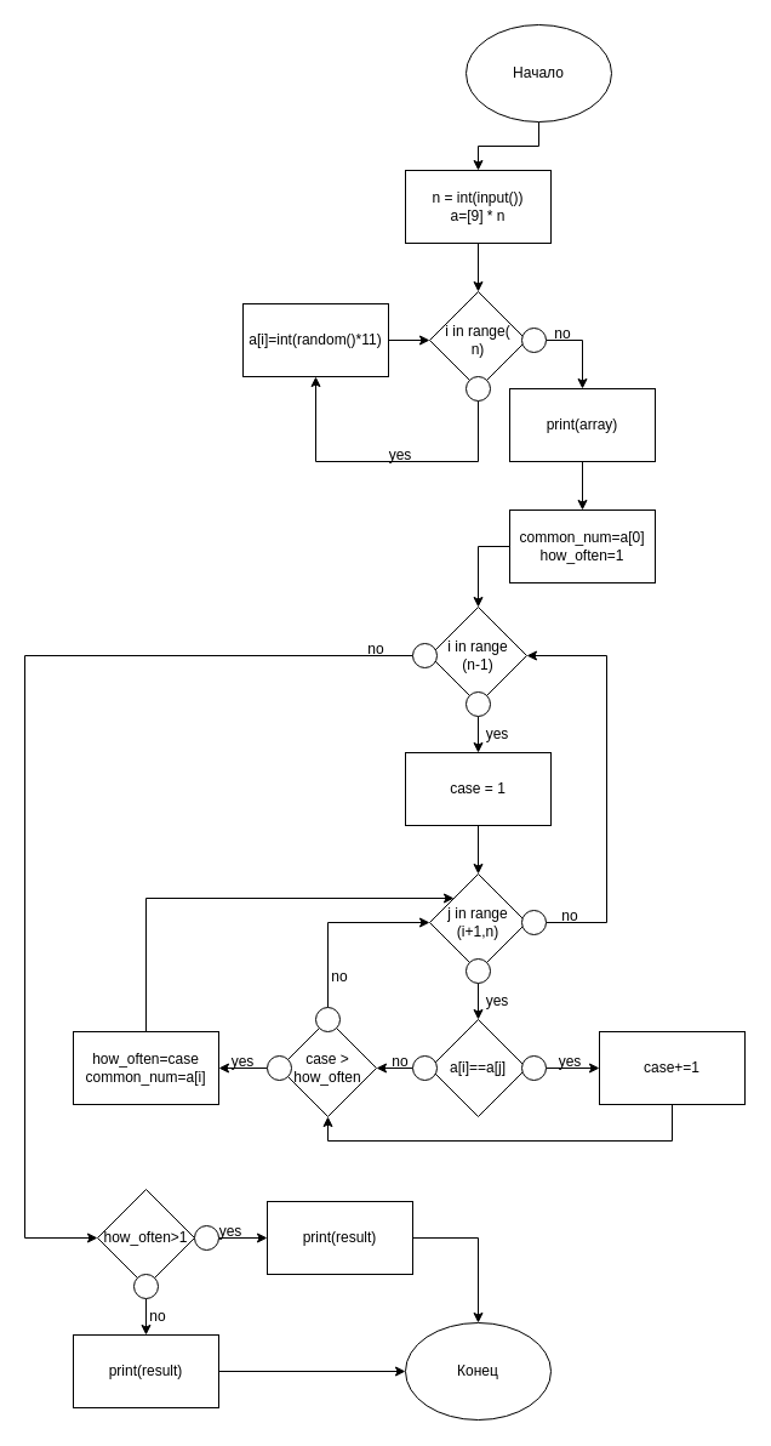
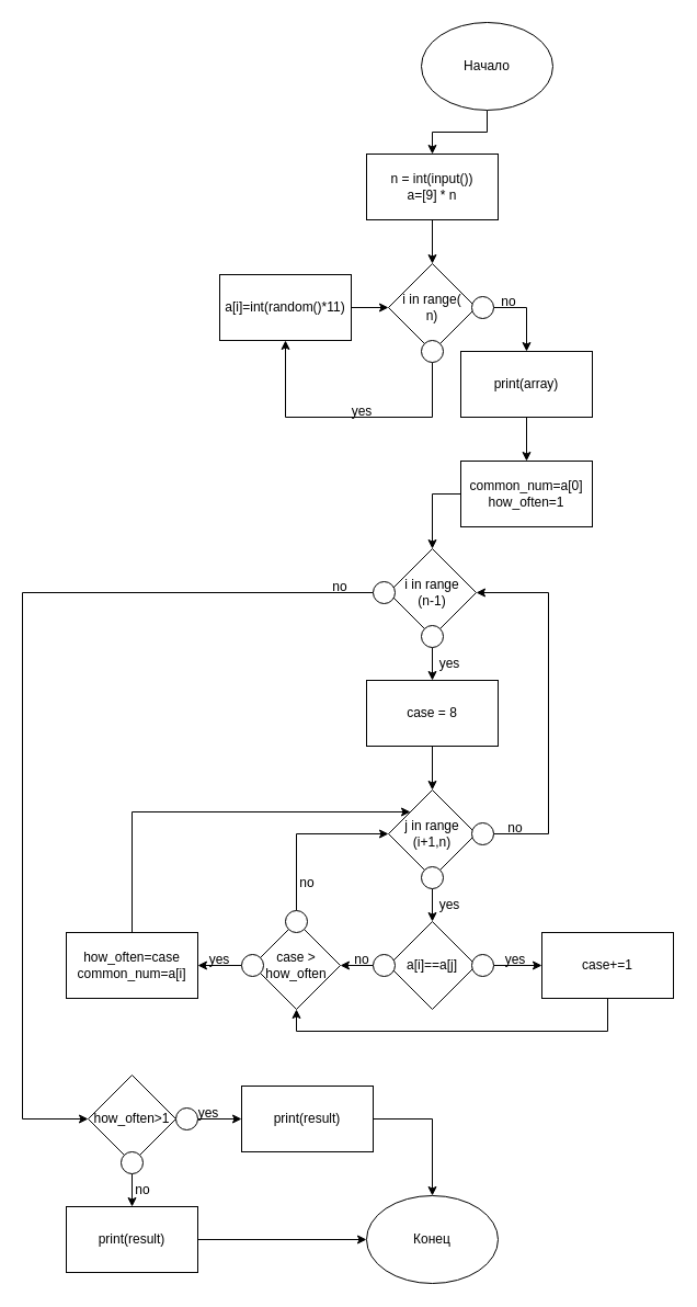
  <mxCell id="0" />
  <mxCell id="1" parent="0" />
  <mxCell id="2" value="" style="edgeStyle=orthogonalEdgeStyle;rounded=0;orthogonalLoop=1;jettySize=auto;html=1;" edge="1" parent="1" source="3" target="5"><mxGeometry relative="1" as="geometry" /></mxCell>
  <mxCell id="3" value="Начало" style="ellipse;whiteSpace=wrap;html=1;" vertex="1" parent="1"><mxGeometry x="384" y="20" width="120" height="80" as="geometry" /></mxCell>
  <mxCell id="4" value="" style="edgeStyle=orthogonalEdgeStyle;rounded=0;orthogonalLoop=1;jettySize=auto;html=1;" edge="1" parent="1" source="5" target="6"><mxGeometry relative="1" as="geometry" /></mxCell>
  <mxCell id="5" value="n = int(input())&lt;br&gt;a=[9] * n" style="rounded=0;whiteSpace=wrap;html=1;" vertex="1" parent="1"><mxGeometry x="334" y="140" width="120" height="60" as="geometry" /></mxCell>
  <mxCell id="6" value="i in range(&lt;br&gt;n)" style="rhombus;whiteSpace=wrap;html=1;" vertex="1" parent="1"><mxGeometry x="354" y="240" width="80" height="80" as="geometry" /></mxCell>
  <mxCell id="7" style="edgeStyle=orthogonalEdgeStyle;rounded=0;orthogonalLoop=1;jettySize=auto;html=1;entryX=0.5;entryY=1;entryDx=0;entryDy=0;exitX=0.5;exitY=1;exitDx=0;exitDy=0;" edge="1" parent="1" source="8" target="12"><mxGeometry relative="1" as="geometry"><Array as="points"><mxPoint x="394" y="380" /><mxPoint x="260" y="380" /></Array></mxGeometry></mxCell>
  <mxCell id="8" value="" style="ellipse;whiteSpace=wrap;html=1;aspect=fixed;" vertex="1" parent="1"><mxGeometry x="384" y="310" width="20" height="20" as="geometry" /></mxCell>
  <mxCell id="9" style="edgeStyle=orthogonalEdgeStyle;rounded=0;orthogonalLoop=1;jettySize=auto;html=1;entryX=0.5;entryY=0;entryDx=0;entryDy=0;exitX=1;exitY=0.5;exitDx=0;exitDy=0;" edge="1" parent="1" source="10" target="15"><mxGeometry relative="1" as="geometry" /></mxCell>
  <mxCell id="10" value="" style="ellipse;whiteSpace=wrap;html=1;aspect=fixed;" vertex="1" parent="1"><mxGeometry x="430" y="270" width="20" height="20" as="geometry" /></mxCell>
  <mxCell id="11" style="edgeStyle=orthogonalEdgeStyle;rounded=0;orthogonalLoop=1;jettySize=auto;html=1;entryX=0;entryY=0.5;entryDx=0;entryDy=0;" edge="1" parent="1" source="12" target="6"><mxGeometry relative="1" as="geometry" /></mxCell>
  <mxCell id="12" value="a[i]=int(random()*11)" style="rounded=0;whiteSpace=wrap;html=1;" vertex="1" parent="1"><mxGeometry x="200" y="250" width="120" height="60" as="geometry" /></mxCell>
  <mxCell id="13" value="yes" style="text;html=1;strokeColor=none;fillColor=none;align=center;verticalAlign=middle;whiteSpace=wrap;rounded=0;" vertex="1" parent="1"><mxGeometry x="300" y="360" width="60" height="30" as="geometry" /></mxCell>
  <mxCell id="14" style="edgeStyle=orthogonalEdgeStyle;rounded=0;orthogonalLoop=1;jettySize=auto;html=1;entryX=0.5;entryY=0;entryDx=0;entryDy=0;" edge="1" parent="1" source="15" target="18"><mxGeometry relative="1" as="geometry" /></mxCell>
  <mxCell id="15" value="print(array)" style="rounded=0;whiteSpace=wrap;html=1;" vertex="1" parent="1"><mxGeometry x="420" y="320" width="120" height="60" as="geometry" /></mxCell>
  <mxCell id="16" value="no" style="text;html=1;strokeColor=none;fillColor=none;align=center;verticalAlign=middle;whiteSpace=wrap;rounded=0;" vertex="1" parent="1"><mxGeometry x="434" y="260" width="60" height="30" as="geometry" /></mxCell>
  <mxCell id="17" style="edgeStyle=orthogonalEdgeStyle;rounded=0;orthogonalLoop=1;jettySize=auto;html=1;entryX=0.5;entryY=0;entryDx=0;entryDy=0;exitX=0;exitY=0.5;exitDx=0;exitDy=0;" edge="1" parent="1" source="18" target="19"><mxGeometry relative="1" as="geometry" /></mxCell>
  <mxCell id="18" value="common_num=a[0]&lt;br&gt;how_often=1" style="rounded=0;whiteSpace=wrap;html=1;" vertex="1" parent="1"><mxGeometry x="420" y="420" width="120" height="60" as="geometry" /></mxCell>
  <mxCell id="19" value="i in range&lt;br&gt;(n-1)" style="rhombus;whiteSpace=wrap;html=1;" vertex="1" parent="1"><mxGeometry x="354" y="500" width="80" height="80" as="geometry" /></mxCell>
  <mxCell id="20" value="j in range&lt;br&gt;(i+1,n)" style="rhombus;whiteSpace=wrap;html=1;" vertex="1" parent="1"><mxGeometry x="354" y="720" width="80" height="80" as="geometry" /></mxCell>
  <mxCell id="21" style="edgeStyle=orthogonalEdgeStyle;rounded=0;orthogonalLoop=1;jettySize=auto;html=1;entryX=0;entryY=0.5;entryDx=0;entryDy=0;" edge="1" parent="1" source="22" target="52"><mxGeometry relative="1" as="geometry"><Array as="points"><mxPoint x="20" y="540" /><mxPoint x="20" y="1020" /></Array></mxGeometry></mxCell>
  <mxCell id="22" value="" style="ellipse;whiteSpace=wrap;html=1;aspect=fixed;" vertex="1" parent="1"><mxGeometry x="340" y="530" width="20" height="20" as="geometry" /></mxCell>
  <mxCell id="23" value="" style="edgeStyle=orthogonalEdgeStyle;rounded=0;orthogonalLoop=1;jettySize=auto;html=1;" edge="1" parent="1" source="24" target="26"><mxGeometry relative="1" as="geometry" /></mxCell>
  <mxCell id="24" value="" style="ellipse;whiteSpace=wrap;html=1;aspect=fixed;" vertex="1" parent="1"><mxGeometry x="384" y="570" width="20" height="20" as="geometry" /></mxCell>
  <mxCell id="25" value="" style="edgeStyle=orthogonalEdgeStyle;rounded=0;orthogonalLoop=1;jettySize=auto;html=1;" edge="1" parent="1" source="26" target="20"><mxGeometry relative="1" as="geometry" /></mxCell>
- <mxCell id="26" value="case = 1" style="rounded=0;whiteSpace=wrap;html=1;" vertex="1" parent="1"><mxGeometry x="334" y="620" width="120" height="60" as="geometry" /></mxCell>
+ <mxCell id="26" value="case = 8" style="rounded=0;whiteSpace=wrap;html=1;" vertex="1" parent="1"><mxGeometry x="334" y="620" width="120" height="60" as="geometry" /></mxCell>
  <mxCell id="27" style="edgeStyle=orthogonalEdgeStyle;rounded=0;orthogonalLoop=1;jettySize=auto;html=1;entryX=1;entryY=0.5;entryDx=0;entryDy=0;" edge="1" parent="1" source="28" target="19"><mxGeometry relative="1" as="geometry"><Array as="points"><mxPoint x="500" y="760" /><mxPoint x="500" y="540" /></Array></mxGeometry></mxCell>
  <mxCell id="28" value="" style="ellipse;whiteSpace=wrap;html=1;aspect=fixed;" vertex="1" parent="1"><mxGeometry x="430" y="750" width="20" height="20" as="geometry" /></mxCell>
  <mxCell id="29" value="" style="edgeStyle=orthogonalEdgeStyle;rounded=0;orthogonalLoop=1;jettySize=auto;html=1;" edge="1" parent="1" source="30" target="31"><mxGeometry relative="1" as="geometry" /></mxCell>
  <mxCell id="30" value="" style="ellipse;whiteSpace=wrap;html=1;aspect=fixed;" vertex="1" parent="1"><mxGeometry x="384" y="790" width="20" height="20" as="geometry" /></mxCell>
  <mxCell id="31" value="a[i]==a[j]" style="rhombus;whiteSpace=wrap;html=1;" vertex="1" parent="1"><mxGeometry x="354" y="840" width="80" height="80" as="geometry" /></mxCell>
  <mxCell id="32" value="yes" style="text;html=1;strokeColor=none;fillColor=none;align=center;verticalAlign=middle;whiteSpace=wrap;rounded=0;" vertex="1" parent="1"><mxGeometry x="380" y="590" width="60" height="30" as="geometry" /></mxCell>
  <mxCell id="33" value="yes" style="text;html=1;strokeColor=none;fillColor=none;align=center;verticalAlign=middle;whiteSpace=wrap;rounded=0;" vertex="1" parent="1"><mxGeometry x="380" y="810" width="60" height="30" as="geometry" /></mxCell>
  <mxCell id="34" style="edgeStyle=orthogonalEdgeStyle;rounded=0;orthogonalLoop=1;jettySize=auto;html=1;entryX=0.5;entryY=1;entryDx=0;entryDy=0;" edge="1" parent="1" source="35" target="40"><mxGeometry relative="1" as="geometry"><Array as="points"><mxPoint x="554" y="940" /><mxPoint x="270" y="940" /></Array></mxGeometry></mxCell>
  <mxCell id="35" value="case+=1" style="rounded=0;whiteSpace=wrap;html=1;" vertex="1" parent="1"><mxGeometry x="494" y="850" width="120" height="60" as="geometry" /></mxCell>
  <mxCell id="36" value="" style="edgeStyle=orthogonalEdgeStyle;rounded=0;orthogonalLoop=1;jettySize=auto;html=1;" edge="1" parent="1" source="37" target="40"><mxGeometry relative="1" as="geometry" /></mxCell>
  <mxCell id="37" value="" style="ellipse;whiteSpace=wrap;html=1;aspect=fixed;" vertex="1" parent="1"><mxGeometry x="340" y="870" width="20" height="20" as="geometry" /></mxCell>
  <mxCell id="38" value="" style="edgeStyle=orthogonalEdgeStyle;rounded=0;orthogonalLoop=1;jettySize=auto;html=1;" edge="1" parent="1" source="39" target="35"><mxGeometry relative="1" as="geometry" /></mxCell>
  <mxCell id="39" value="" style="ellipse;whiteSpace=wrap;html=1;aspect=fixed;" vertex="1" parent="1"><mxGeometry x="430" y="870" width="20" height="20" as="geometry" /></mxCell>
  <mxCell id="40" value="case &amp;gt;&lt;br&gt;how_often" style="rhombus;whiteSpace=wrap;html=1;" vertex="1" parent="1"><mxGeometry x="230" y="840" width="80" height="80" as="geometry" /></mxCell>
  <mxCell id="41" value="" style="edgeStyle=orthogonalEdgeStyle;rounded=0;orthogonalLoop=1;jettySize=auto;html=1;" edge="1" parent="1" source="42" target="50"><mxGeometry relative="1" as="geometry" /></mxCell>
  <mxCell id="42" value="" style="ellipse;whiteSpace=wrap;html=1;aspect=fixed;" vertex="1" parent="1"><mxGeometry x="220" y="870" width="20" height="20" as="geometry" /></mxCell>
  <mxCell id="43" style="edgeStyle=orthogonalEdgeStyle;rounded=0;orthogonalLoop=1;jettySize=auto;html=1;entryX=0;entryY=0.5;entryDx=0;entryDy=0;" edge="1" parent="1" source="44" target="20"><mxGeometry relative="1" as="geometry"><mxPoint x="330" y="760" as="targetPoint" /><Array as="points"><mxPoint x="270" y="760" /></Array></mxGeometry></mxCell>
  <mxCell id="44" value="" style="ellipse;whiteSpace=wrap;html=1;aspect=fixed;" vertex="1" parent="1"><mxGeometry x="260" y="830" width="20" height="20" as="geometry" /></mxCell>
  <mxCell id="45" value="yes" style="text;html=1;strokeColor=none;fillColor=none;align=center;verticalAlign=middle;whiteSpace=wrap;rounded=0;" vertex="1" parent="1"><mxGeometry x="440" y="860" width="60" height="30" as="geometry" /></mxCell>
  <mxCell id="46" value="no" style="text;html=1;strokeColor=none;fillColor=none;align=center;verticalAlign=middle;whiteSpace=wrap;rounded=0;" vertex="1" parent="1"><mxGeometry x="300" y="860" width="60" height="30" as="geometry" /></mxCell>
  <mxCell id="47" value="no" style="text;html=1;strokeColor=none;fillColor=none;align=center;verticalAlign=middle;whiteSpace=wrap;rounded=0;" vertex="1" parent="1"><mxGeometry x="250" y="790" width="60" height="30" as="geometry" /></mxCell>
  <mxCell id="48" value="no" style="text;html=1;strokeColor=none;fillColor=none;align=center;verticalAlign=middle;whiteSpace=wrap;rounded=0;" vertex="1" parent="1"><mxGeometry x="440" y="740" width="60" height="30" as="geometry" /></mxCell>
  <mxCell id="49" style="edgeStyle=orthogonalEdgeStyle;rounded=0;orthogonalLoop=1;jettySize=auto;html=1;entryX=0;entryY=0;entryDx=0;entryDy=0;" edge="1" parent="1" source="50" target="20"><mxGeometry relative="1" as="geometry"><Array as="points"><mxPoint x="120" y="740" /></Array></mxGeometry></mxCell>
  <mxCell id="50" value="how_often=case&lt;br&gt;common_num=a[i]" style="rounded=0;whiteSpace=wrap;html=1;" vertex="1" parent="1"><mxGeometry x="60" y="850" width="120" height="60" as="geometry" /></mxCell>
  <mxCell id="51" value="yes" style="text;html=1;strokeColor=none;fillColor=none;align=center;verticalAlign=middle;whiteSpace=wrap;rounded=0;" vertex="1" parent="1"><mxGeometry x="170" y="860" width="60" height="30" as="geometry" /></mxCell>
  <mxCell id="52" value="how_often&amp;gt;1" style="rhombus;whiteSpace=wrap;html=1;" vertex="1" parent="1"><mxGeometry x="80" y="980" width="80" height="80" as="geometry" /></mxCell>
  <mxCell id="53" value="no" style="text;html=1;strokeColor=none;fillColor=none;align=center;verticalAlign=middle;whiteSpace=wrap;rounded=0;" vertex="1" parent="1"><mxGeometry x="280" y="520" width="60" height="30" as="geometry" /></mxCell>
  <mxCell id="54" style="edgeStyle=orthogonalEdgeStyle;rounded=0;orthogonalLoop=1;jettySize=auto;html=1;entryX=0.5;entryY=0;entryDx=0;entryDy=0;exitX=1;exitY=0.5;exitDx=0;exitDy=0;" edge="1" parent="1" source="55" target="64"><mxGeometry relative="1" as="geometry" /></mxCell>
  <mxCell id="55" value="print(result)" style="rounded=0;whiteSpace=wrap;html=1;" vertex="1" parent="1"><mxGeometry x="220" y="990" width="120" height="60" as="geometry" /></mxCell>
  <mxCell id="56" value="" style="edgeStyle=orthogonalEdgeStyle;rounded=0;orthogonalLoop=1;jettySize=auto;html=1;" edge="1" parent="1" source="57" target="61"><mxGeometry relative="1" as="geometry" /></mxCell>
  <mxCell id="57" value="" style="ellipse;whiteSpace=wrap;html=1;aspect=fixed;" vertex="1" parent="1"><mxGeometry x="110" y="1050" width="20" height="20" as="geometry" /></mxCell>
  <mxCell id="58" value="" style="edgeStyle=orthogonalEdgeStyle;rounded=0;orthogonalLoop=1;jettySize=auto;html=1;" edge="1" parent="1" source="59" target="55"><mxGeometry relative="1" as="geometry" /></mxCell>
  <mxCell id="59" value="" style="ellipse;whiteSpace=wrap;html=1;aspect=fixed;" vertex="1" parent="1"><mxGeometry x="160" y="1010" width="20" height="20" as="geometry" /></mxCell>
  <mxCell id="60" style="edgeStyle=orthogonalEdgeStyle;rounded=0;orthogonalLoop=1;jettySize=auto;html=1;entryX=0;entryY=0.5;entryDx=0;entryDy=0;" edge="1" parent="1" source="61" target="64"><mxGeometry relative="1" as="geometry" /></mxCell>
  <mxCell id="61" value="print(result)" style="rounded=0;whiteSpace=wrap;html=1;" vertex="1" parent="1"><mxGeometry x="60" y="1100" width="120" height="60" as="geometry" /></mxCell>
  <mxCell id="62" value="no" style="text;html=1;strokeColor=none;fillColor=none;align=center;verticalAlign=middle;whiteSpace=wrap;rounded=0;" vertex="1" parent="1"><mxGeometry x="100" y="1070" width="60" height="30" as="geometry" /></mxCell>
  <mxCell id="63" value="yes" style="text;html=1;strokeColor=none;fillColor=none;align=center;verticalAlign=middle;whiteSpace=wrap;rounded=0;" vertex="1" parent="1"><mxGeometry x="160" y="1000" width="60" height="30" as="geometry" /></mxCell>
  <mxCell id="64" value="Конец" style="ellipse;whiteSpace=wrap;html=1;" vertex="1" parent="1"><mxGeometry x="334" y="1090" width="120" height="80" as="geometry" /></mxCell>
